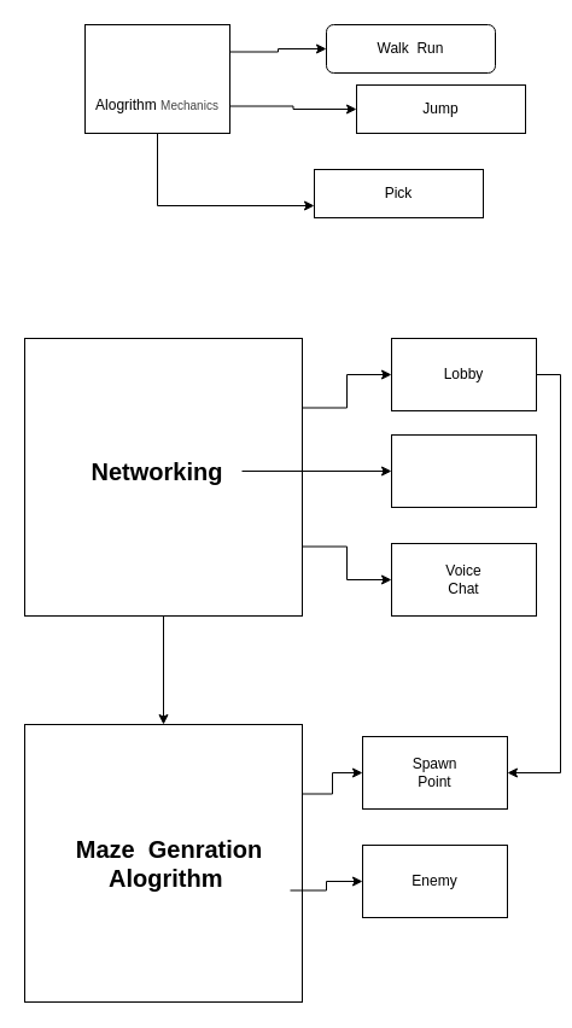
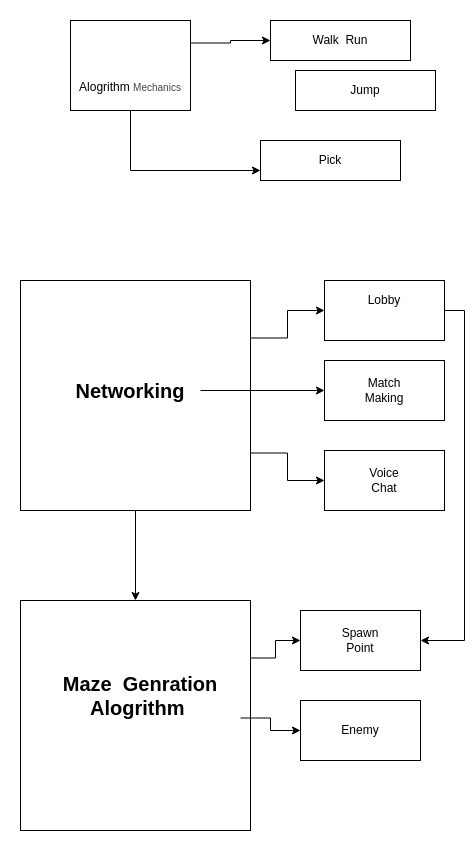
  <mxCell id="0" />
  <mxCell id="1" parent="0" />
  <mxCell id="2" style="edgeStyle=orthogonalEdgeStyle;rounded=0;orthogonalLoop=1;jettySize=auto;html=1;exitX=1;exitY=0.25;exitDx=0;exitDy=0;entryX=0;entryY=0.5;entryDx=0;entryDy=0;" edge="1" parent="1" source="5" target="9"><mxGeometry relative="1" as="geometry" /></mxCell>
  <mxCell id="3" style="edgeStyle=orthogonalEdgeStyle;rounded=0;orthogonalLoop=1;jettySize=auto;html=1;exitX=1;exitY=0.75;exitDx=0;exitDy=0;entryX=0;entryY=0.5;entryDx=0;entryDy=0;" edge="1" parent="1" source="5" target="13"><mxGeometry relative="1" as="geometry" /></mxCell>
  <mxCell id="4" style="edgeStyle=orthogonalEdgeStyle;rounded=0;orthogonalLoop=1;jettySize=auto;html=1;exitX=0.5;exitY=1;exitDx=0;exitDy=0;" edge="1" parent="1" source="5" target="16"><mxGeometry relative="1" as="geometry" /></mxCell>
  <mxCell id="5" value="" style="whiteSpace=wrap;html=1;aspect=fixed;fontStyle=1" vertex="1" parent="1"><mxGeometry x="20" y="280" width="230" height="230" as="geometry" /></mxCell>
  <mxCell id="6" style="edgeStyle=orthogonalEdgeStyle;rounded=0;orthogonalLoop=1;jettySize=auto;html=1;entryX=0;entryY=0.5;entryDx=0;entryDy=0;" edge="1" parent="1" source="7" target="11"><mxGeometry relative="1" as="geometry"><mxPoint x="300" y="380" as="targetPoint" /></mxGeometry></mxCell>
  <mxCell id="7" value="Networking" style="text;strokeColor=none;align=center;fillColor=none;html=1;verticalAlign=middle;whiteSpace=wrap;rounded=0;fontSize=20;fontStyle=1" vertex="1" parent="1"><mxGeometry x="60" y="350" width="140" height="80" as="geometry" /></mxCell>
  <mxCell id="8" style="edgeStyle=orthogonalEdgeStyle;rounded=0;orthogonalLoop=1;jettySize=auto;html=1;exitX=1;exitY=0.5;exitDx=0;exitDy=0;entryX=1;entryY=0.5;entryDx=0;entryDy=0;" edge="1" parent="1" source="9" target="19"><mxGeometry relative="1" as="geometry" /></mxCell>
  <mxCell id="9" value="" style="rounded=0;whiteSpace=wrap;html=1;" vertex="1" parent="1"><mxGeometry x="324" y="280" width="120" height="60" as="geometry" /></mxCell>
- <mxCell id="10" value="Lobby" style="text;strokeColor=none;align=center;fillColor=none;html=1;verticalAlign=middle;whiteSpace=wrap;rounded=0;" vertex="1" parent="1"><mxGeometry x="354" y="295" width="60" height="30" as="geometry" /></mxCell>
+ <mxCell id="10" value="Lobby" style="text;strokeColor=none;align=center;fillColor=none;html=1;verticalAlign=middle;whiteSpace=wrap;rounded=0;" vertex="1" parent="1"><mxGeometry x="354" y="285" width="60" height="30" as="geometry" /></mxCell>
  <mxCell id="11" value="" style="rounded=0;whiteSpace=wrap;html=1;" vertex="1" parent="1"><mxGeometry x="324" y="360" width="120" height="60" as="geometry" /></mxCell>
+ <mxCell id="12" value="Match Making" style="text;strokeColor=none;align=center;fillColor=none;html=1;verticalAlign=middle;whiteSpace=wrap;rounded=0;" vertex="1" parent="1"><mxGeometry x="354" y="375" width="60" height="30" as="geometry" /></mxCell>
  <mxCell id="13" value="" style="rounded=0;whiteSpace=wrap;html=1;" vertex="1" parent="1"><mxGeometry x="324" y="450" width="120" height="60" as="geometry" /></mxCell>
  <mxCell id="14" value="Voice Chat" style="text;strokeColor=none;align=center;fillColor=none;html=1;verticalAlign=middle;whiteSpace=wrap;rounded=0;" vertex="1" parent="1"><mxGeometry x="354" y="465" width="60" height="30" as="geometry" /></mxCell>
  <mxCell id="15" style="edgeStyle=orthogonalEdgeStyle;rounded=0;orthogonalLoop=1;jettySize=auto;html=1;exitX=1;exitY=0.25;exitDx=0;exitDy=0;entryX=0;entryY=0.5;entryDx=0;entryDy=0;" edge="1" parent="1" source="16" target="19"><mxGeometry relative="1" as="geometry" /></mxCell>
  <mxCell id="16" value="" style="whiteSpace=wrap;html=1;aspect=fixed;" vertex="1" parent="1"><mxGeometry x="20" y="600" width="230" height="230" as="geometry" /></mxCell>
  <mxCell id="17" style="edgeStyle=orthogonalEdgeStyle;rounded=0;orthogonalLoop=1;jettySize=auto;html=1;exitX=1;exitY=0.75;exitDx=0;exitDy=0;entryX=0;entryY=0.5;entryDx=0;entryDy=0;" edge="1" parent="1" source="18" target="21"><mxGeometry relative="1" as="geometry" /></mxCell>
- <mxCell id="18" value="Maze&amp;nbsp; Genration Alogrithm&amp;nbsp;" style="text;strokeColor=none;align=center;fillColor=none;html=1;verticalAlign=middle;whiteSpace=wrap;rounded=0;fontSize=20;fontStyle=1" vertex="1" parent="1"><mxGeometry x="40" y="670" width="200" height="90" as="geometry" /></mxCell>
+ <mxCell id="18" value="Maze&amp;nbsp; Genration Alogrithm&amp;nbsp;" style="text;strokeColor=none;align=center;fillColor=none;html=1;verticalAlign=middle;whiteSpace=wrap;rounded=0;fontSize=20;fontStyle=1" vertex="1" parent="1"><mxGeometry x="40" y="650" width="200" height="90" as="geometry" /></mxCell>
  <mxCell id="19" value="" style="rounded=0;whiteSpace=wrap;html=1;" vertex="1" parent="1"><mxGeometry x="300" y="610" width="120" height="60" as="geometry" /></mxCell>
  <mxCell id="20" value="Spawn Point" style="text;strokeColor=none;align=center;fillColor=none;html=1;verticalAlign=middle;whiteSpace=wrap;rounded=0;" vertex="1" parent="1"><mxGeometry x="330" y="625" width="60" height="30" as="geometry" /></mxCell>
  <mxCell id="21" value="" style="rounded=0;whiteSpace=wrap;html=1;" vertex="1" parent="1"><mxGeometry x="300" y="700" width="120" height="60" as="geometry" /></mxCell>
  <mxCell id="22" value="Enemy" style="text;strokeColor=none;align=center;fillColor=none;html=1;verticalAlign=middle;whiteSpace=wrap;rounded=0;" vertex="1" parent="1"><mxGeometry x="330" y="715" width="60" height="30" as="geometry" /></mxCell>
  <mxCell id="23" style="edgeStyle=orthogonalEdgeStyle;rounded=0;orthogonalLoop=1;jettySize=auto;html=1;exitX=1;exitY=0.25;exitDx=0;exitDy=0;entryX=0;entryY=0.5;entryDx=0;entryDy=0;" edge="1" parent="1" source="26" target="27"><mxGeometry relative="1" as="geometry" /></mxCell>
- <mxCell id="24" style="edgeStyle=orthogonalEdgeStyle;rounded=0;orthogonalLoop=1;jettySize=auto;html=1;exitX=1;exitY=0.75;exitDx=0;exitDy=0;entryX=0;entryY=0.5;entryDx=0;entryDy=0;" edge="1" parent="1" source="26" target="28"><mxGeometry relative="1" as="geometry" /></mxCell>
  <mxCell id="25" style="edgeStyle=orthogonalEdgeStyle;rounded=0;orthogonalLoop=1;jettySize=auto;html=1;exitX=0.5;exitY=1;exitDx=0;exitDy=0;entryX=0;entryY=0.75;entryDx=0;entryDy=0;" edge="1" parent="1" source="26" target="29"><mxGeometry relative="1" as="geometry" /></mxCell>
  <mxCell id="26" value="&lt;div&gt;&lt;br&gt;&lt;/div&gt;&lt;div&gt;&lt;br&gt;&lt;/div&gt;&lt;div&gt;&lt;br&gt;&lt;/div&gt;Alogrithm&amp;nbsp;&lt;span style=&quot;background-color: rgb(255, 255, 255); color: rgb(68, 68, 68); font-family: Poppins, sans-serif; font-size: 10px; text-align: start;&quot;&gt;Mechanics&lt;/span&gt;" style="rounded=0;whiteSpace=wrap;html=1;" vertex="1" parent="1"><mxGeometry x="70" y="20" width="120" height="90" as="geometry" /></mxCell>
- <mxCell id="27" value="Walk&amp;nbsp; Run" style="whiteSpace=wrap;html=1;rounded=1;" vertex="1" parent="1"><mxGeometry x="270" y="20" width="140" height="40" as="geometry" /></mxCell>
+ <mxCell id="27" value="Walk&amp;nbsp; Run" style="rounded=0;whiteSpace=wrap;html=1;" vertex="1" parent="1"><mxGeometry x="270" y="20" width="140" height="40" as="geometry" /></mxCell>
  <mxCell id="28" value="Jump" style="rounded=0;whiteSpace=wrap;html=1;" vertex="1" parent="1"><mxGeometry x="295" y="70" width="140" height="40" as="geometry" /></mxCell>
  <mxCell id="29" value="Pick" style="rounded=0;whiteSpace=wrap;html=1;" vertex="1" parent="1"><mxGeometry x="260" y="140" width="140" height="40" as="geometry" /></mxCell>
